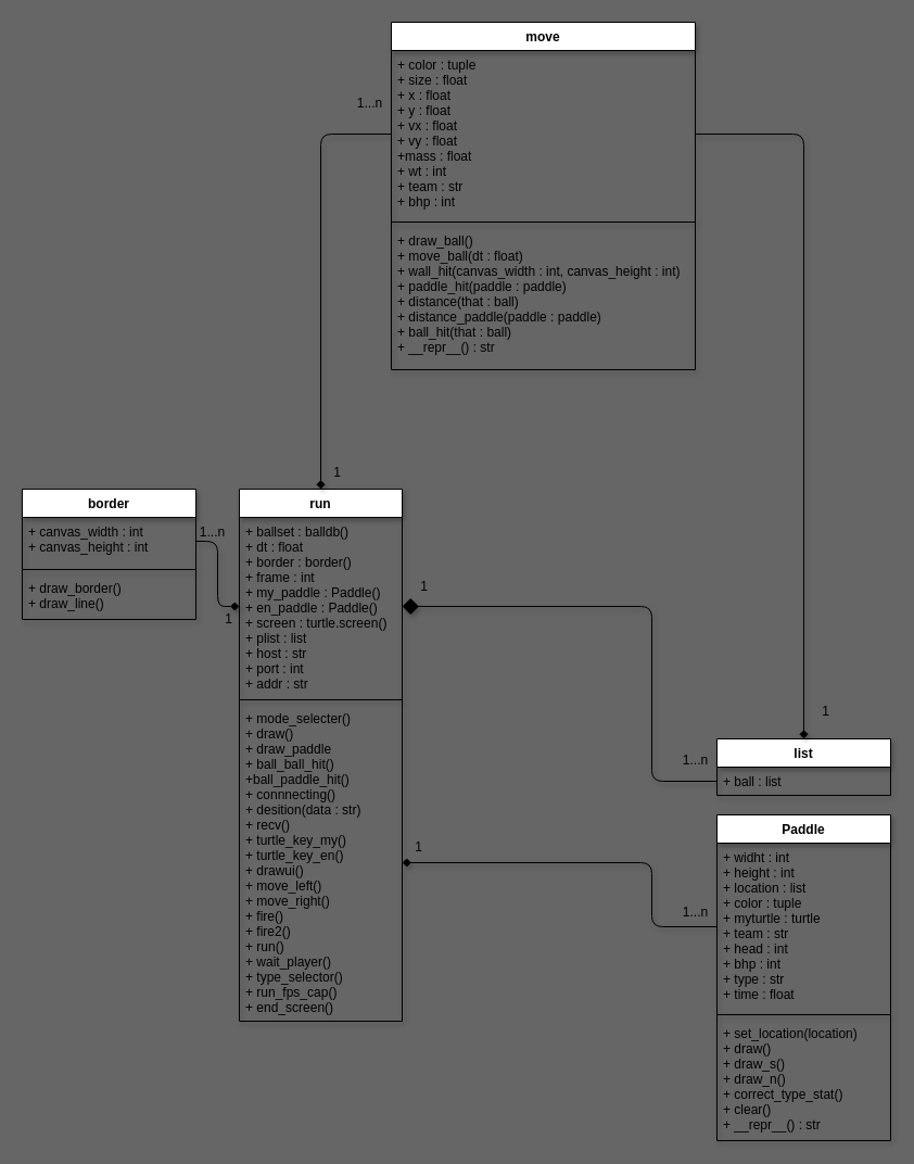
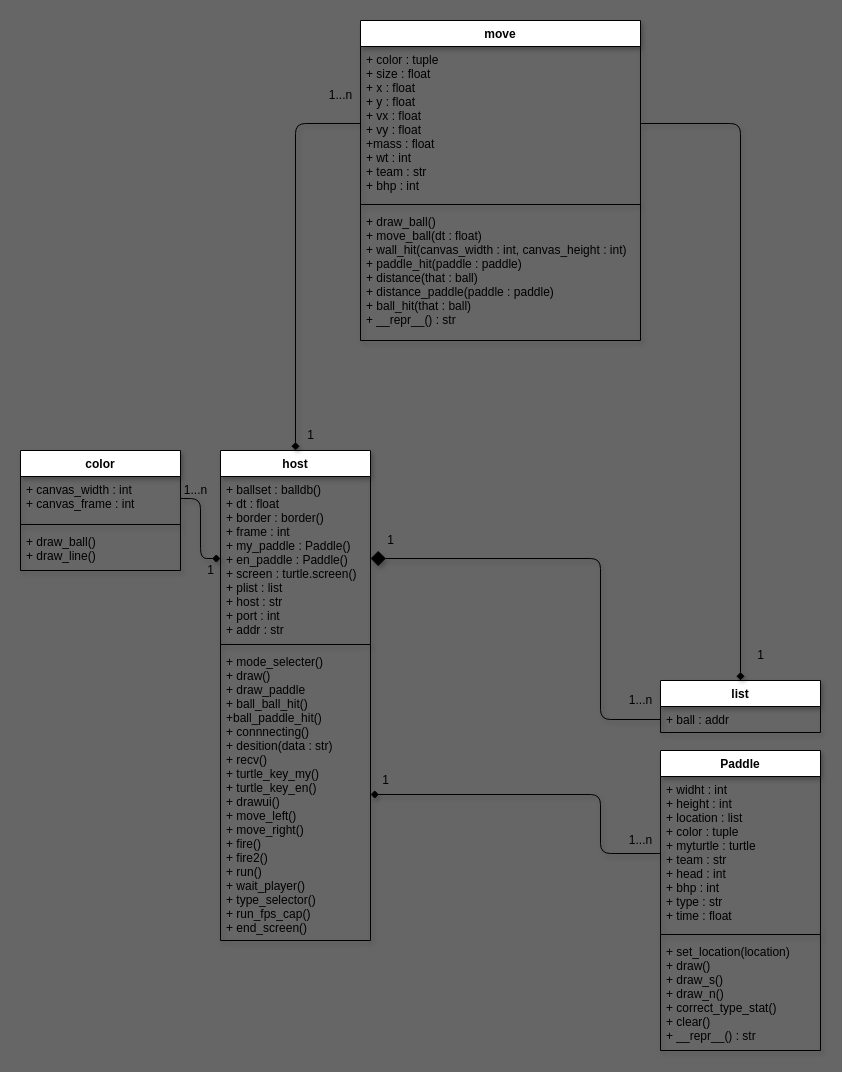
  <mxCell id="0" />
  <mxCell id="1" parent="0" />
- <mxCell id="2" value="run" style="swimlane;fontStyle=1;align=center;verticalAlign=top;childLayout=stackLayout;horizontal=1;startSize=26;horizontalStack=0;resizeParent=1;resizeParentMax=0;resizeLast=0;collapsible=1;marginBottom=0;shadow=1;" vertex="1" parent="1"><mxGeometry x="220" y="450" width="150" height="490" as="geometry" /></mxCell>
+ <mxCell id="2" value="host" style="swimlane;fontStyle=1;align=center;verticalAlign=top;childLayout=stackLayout;horizontal=1;startSize=26;horizontalStack=0;resizeParent=1;resizeParentMax=0;resizeLast=0;collapsible=1;marginBottom=0;shadow=1;" vertex="1" parent="1"><mxGeometry x="220" y="450" width="150" height="490" as="geometry" /></mxCell>
  <mxCell id="3" value="+ ballset : balldb()&#10;+ dt : float&#10;+ border : border()&#10;+ frame : int&#10;+ my_paddle : Paddle()&#10;+ en_paddle : Paddle()&#10;+ screen : turtle.screen()&#10;+ plist : list&#10;+ host : str&#10;+ port : int&#10;+ addr : str&#10;" style="text;strokeColor=none;fillColor=none;align=left;verticalAlign=top;spacingLeft=4;spacingRight=4;overflow=hidden;rotatable=0;points=[[0,0.5],[1,0.5]];portConstraint=eastwest;shadow=1;" vertex="1" parent="2"><mxGeometry y="26" width="150" height="164" as="geometry" /></mxCell>
  <mxCell id="4" value="" style="line;strokeWidth=1;fillColor=none;align=left;verticalAlign=middle;spacingTop=-1;spacingLeft=3;spacingRight=3;rotatable=0;labelPosition=right;points=[];portConstraint=eastwest;strokeColor=inherit;shadow=1;" vertex="1" parent="2"><mxGeometry y="190" width="150" height="8" as="geometry" /></mxCell>
  <mxCell id="5" value="+ mode_selecter()&#10;+ draw()&#10;+ draw_paddle&#10;+ ball_ball_hit()&#10;+ball_paddle_hit()&#10;+ connnecting()&#10;+ desition(data : str)&#10;+ recv()&#10;+ turtle_key_my()&#10;+ turtle_key_en()&#10;+ drawui()&#10;+ move_left()&#10;+ move_right()&#10;+ fire()&#10;+ fire2()&#10;+ run()&#10;+ wait_player()&#10;+ type_selector()&#10;+ run_fps_cap()&#10;+ end_screen()" style="text;strokeColor=none;fillColor=none;align=left;verticalAlign=top;spacingLeft=4;spacingRight=4;overflow=hidden;rotatable=0;points=[[0,0.5],[1,0.5]];portConstraint=eastwest;shadow=1;" vertex="1" parent="2"><mxGeometry y="198" width="150" height="292" as="geometry" /></mxCell>
  <mxCell id="6" value="Paddle" style="swimlane;fontStyle=1;align=center;verticalAlign=top;childLayout=stackLayout;horizontal=1;startSize=26;horizontalStack=0;resizeParent=1;resizeParentMax=0;resizeLast=0;collapsible=1;marginBottom=0;shadow=1;" vertex="1" parent="1"><mxGeometry x="660" y="750" width="160" height="300" as="geometry" /></mxCell>
  <mxCell id="7" value="+ widht : int&#10;+ height : int&#10;+ location : list&#10;+ color : tuple&#10;+ myturtle : turtle&#10;+ team : str&#10;+ head : int&#10;+ bhp : int&#10;+ type : str&#10;+ time : float" style="text;strokeColor=none;fillColor=none;align=left;verticalAlign=top;spacingLeft=4;spacingRight=4;overflow=hidden;rotatable=0;points=[[0,0.5],[1,0.5]];portConstraint=eastwest;shadow=1;" vertex="1" parent="6"><mxGeometry y="26" width="160" height="154" as="geometry" /></mxCell>
  <mxCell id="8" value="" style="line;strokeWidth=1;fillColor=none;align=left;verticalAlign=middle;spacingTop=-1;spacingLeft=3;spacingRight=3;rotatable=0;labelPosition=right;points=[];portConstraint=eastwest;strokeColor=inherit;shadow=1;" vertex="1" parent="6"><mxGeometry y="180" width="160" height="8" as="geometry" /></mxCell>
  <mxCell id="9" value="+ set_location(location)&#10;+ draw()&#10;+ draw_s()&#10;+ draw_n()&#10;+ correct_type_stat()&#10;+ clear()&#10;+ __repr__() : str" style="text;strokeColor=none;fillColor=none;align=left;verticalAlign=top;spacingLeft=4;spacingRight=4;overflow=hidden;rotatable=0;points=[[0,0.5],[1,0.5]];portConstraint=eastwest;shadow=1;" vertex="1" parent="6"><mxGeometry y="188" width="160" height="112" as="geometry" /></mxCell>
  <mxCell id="10" value="move" style="swimlane;fontStyle=1;align=center;verticalAlign=top;childLayout=stackLayout;horizontal=1;startSize=26;horizontalStack=0;resizeParent=1;resizeParentMax=0;resizeLast=0;collapsible=1;marginBottom=0;shadow=1;" vertex="1" parent="1"><mxGeometry x="360" y="20" width="280" height="320" as="geometry" /></mxCell>
  <mxCell id="11" value="+ color : tuple&#10;+ size : float&#10;+ x : float&#10;+ y : float&#10;+ vx : float&#10;+ vy : float&#10;+mass : float&#10;+ wt : int&#10;+ team : str&#10;+ bhp : int" style="text;strokeColor=none;fillColor=none;align=left;verticalAlign=top;spacingLeft=4;spacingRight=4;overflow=hidden;rotatable=0;points=[[0,0.5],[1,0.5]];portConstraint=eastwest;shadow=1;" vertex="1" parent="10"><mxGeometry y="26" width="280" height="154" as="geometry" /></mxCell>
  <mxCell id="12" value="" style="line;strokeWidth=1;fillColor=none;align=left;verticalAlign=middle;spacingTop=-1;spacingLeft=3;spacingRight=3;rotatable=0;labelPosition=right;points=[];portConstraint=eastwest;strokeColor=inherit;shadow=1;" vertex="1" parent="10"><mxGeometry y="180" width="280" height="8" as="geometry" /></mxCell>
  <mxCell id="13" value="+ draw_ball()&#10;+ move_ball(dt : float)&#10;+ wall_hit(canvas_width : int, canvas_height : int)&#10;+ paddle_hit(paddle : paddle)&#10;+ distance(that : ball)&#10;+ distance_paddle(paddle : paddle)&#10;+ ball_hit(that : ball)&#10;+ __repr__() : str&#10;" style="text;strokeColor=none;fillColor=none;align=left;verticalAlign=top;spacingLeft=4;spacingRight=4;overflow=hidden;rotatable=0;points=[[0,0.5],[1,0.5]];portConstraint=eastwest;shadow=1;" vertex="1" parent="10"><mxGeometry y="188" width="280" height="132" as="geometry" /></mxCell>
  <mxCell id="14" value="list" style="swimlane;fontStyle=1;align=center;verticalAlign=top;childLayout=stackLayout;horizontal=1;startSize=26;horizontalStack=0;resizeParent=1;resizeParentMax=0;resizeLast=0;collapsible=1;marginBottom=0;shadow=1;" vertex="1" parent="1"><mxGeometry x="660" y="680" width="160" height="52" as="geometry" /></mxCell>
- <mxCell id="15" value="+ ball : list" style="text;strokeColor=none;fillColor=none;align=left;verticalAlign=top;spacingLeft=4;spacingRight=4;overflow=hidden;rotatable=0;points=[[0,0.5],[1,0.5]];portConstraint=eastwest;shadow=1;" vertex="1" parent="14"><mxGeometry y="26" width="160" height="26" as="geometry" /></mxCell>
- <mxCell id="16" value="border" style="swimlane;fontStyle=1;align=center;verticalAlign=top;childLayout=stackLayout;horizontal=1;startSize=26;horizontalStack=0;resizeParent=1;resizeParentMax=0;resizeLast=0;collapsible=1;marginBottom=0;shadow=1;" vertex="1" parent="1"><mxGeometry x="20" y="450" width="160" height="120" as="geometry" /></mxCell>
- <mxCell id="17" value="+ canvas_width : int&#10;+ canvas_height : int" style="text;strokeColor=none;fillColor=none;align=left;verticalAlign=top;spacingLeft=4;spacingRight=4;overflow=hidden;rotatable=0;points=[[0,0.5],[1,0.5]];portConstraint=eastwest;shadow=1;" vertex="1" parent="16"><mxGeometry y="26" width="160" height="44" as="geometry" /></mxCell>
+ <mxCell id="15" value="+ ball : addr" style="text;strokeColor=none;fillColor=none;align=left;verticalAlign=top;spacingLeft=4;spacingRight=4;overflow=hidden;rotatable=0;points=[[0,0.5],[1,0.5]];portConstraint=eastwest;shadow=1;" vertex="1" parent="14"><mxGeometry y="26" width="160" height="26" as="geometry" /></mxCell>
+ <mxCell id="16" value="color" style="swimlane;fontStyle=1;align=center;verticalAlign=top;childLayout=stackLayout;horizontal=1;startSize=26;horizontalStack=0;resizeParent=1;resizeParentMax=0;resizeLast=0;collapsible=1;marginBottom=0;shadow=1;" vertex="1" parent="1"><mxGeometry x="20" y="450" width="160" height="120" as="geometry" /></mxCell>
+ <mxCell id="17" value="+ canvas_width : int&#10;+ canvas_frame : int" style="text;strokeColor=none;fillColor=none;align=left;verticalAlign=top;spacingLeft=4;spacingRight=4;overflow=hidden;rotatable=0;points=[[0,0.5],[1,0.5]];portConstraint=eastwest;shadow=1;" vertex="1" parent="16"><mxGeometry y="26" width="160" height="44" as="geometry" /></mxCell>
  <mxCell id="18" value="" style="line;strokeWidth=1;fillColor=none;align=left;verticalAlign=middle;spacingTop=-1;spacingLeft=3;spacingRight=3;rotatable=0;labelPosition=right;points=[];portConstraint=eastwest;strokeColor=inherit;shadow=1;" vertex="1" parent="16"><mxGeometry y="70" width="160" height="8" as="geometry" /></mxCell>
- <mxCell id="19" value="+ draw_border()&#10;+ draw_line()" style="text;strokeColor=none;fillColor=none;align=left;verticalAlign=top;spacingLeft=4;spacingRight=4;overflow=hidden;rotatable=0;points=[[0,0.5],[1,0.5]];portConstraint=eastwest;shadow=1;" vertex="1" parent="16"><mxGeometry y="78" width="160" height="42" as="geometry" /></mxCell>
+ <mxCell id="19" value="+ draw_ball()&#10;+ draw_line()" style="text;strokeColor=none;fillColor=none;align=left;verticalAlign=top;spacingLeft=4;spacingRight=4;overflow=hidden;rotatable=0;points=[[0,0.5],[1,0.5]];portConstraint=eastwest;shadow=1;" vertex="1" parent="16"><mxGeometry y="78" width="160" height="42" as="geometry" /></mxCell>
  <mxCell id="20" style="edgeStyle=none;html=1;exitX=1;exitY=0.5;exitDx=0;exitDy=0;entryX=0;entryY=0.5;entryDx=0;entryDy=0;endArrow=none;endFill=0;startArrow=diamond;startFill=1;targetPerimeterSpacing=0;startSize=13;shadow=1;" edge="1" parent="1" source="3" target="15"><mxGeometry relative="1" as="geometry"><Array as="points"><mxPoint x="600" y="558" /><mxPoint x="600" y="719" /></Array></mxGeometry></mxCell>
  <mxCell id="21" style="edgeStyle=none;html=1;exitX=1;exitY=0.5;exitDx=0;exitDy=0;entryX=0.5;entryY=0;entryDx=0;entryDy=0;startArrow=none;startFill=0;endArrow=diamond;endFill=1;startSize=13;targetPerimeterSpacing=0;shadow=1;" edge="1" parent="1" source="11" target="14"><mxGeometry relative="1" as="geometry"><Array as="points"><mxPoint x="740" y="123" /></Array></mxGeometry></mxCell>
  <mxCell id="22" style="edgeStyle=none;html=1;exitX=0;exitY=0.5;exitDx=0;exitDy=0;entryX=1;entryY=0.5;entryDx=0;entryDy=0;startArrow=none;startFill=0;endArrow=diamond;endFill=1;startSize=13;targetPerimeterSpacing=0;shadow=1;" edge="1" parent="1" source="7" target="5"><mxGeometry relative="1" as="geometry"><Array as="points"><mxPoint x="600" y="853" /><mxPoint x="600" y="794" /></Array></mxGeometry></mxCell>
  <mxCell id="23" style="edgeStyle=none;html=1;exitX=1;exitY=0.5;exitDx=0;exitDy=0;entryX=0;entryY=0.5;entryDx=0;entryDy=0;startArrow=none;startFill=0;endArrow=diamond;endFill=1;startSize=13;targetPerimeterSpacing=0;shadow=1;" edge="1" parent="1" source="17" target="3"><mxGeometry relative="1" as="geometry"><Array as="points"><mxPoint x="200" y="498" /><mxPoint x="200" y="558" /></Array></mxGeometry></mxCell>
  <mxCell id="24" value="1...n" style="text;html=1;align=center;verticalAlign=middle;resizable=0;points=[];autosize=1;strokeColor=none;fillColor=none;shadow=1;" vertex="1" parent="1"><mxGeometry x="170" y="475" width="50" height="30" as="geometry" /></mxCell>
  <mxCell id="25" value="1" style="text;html=1;align=center;verticalAlign=middle;resizable=0;points=[];autosize=1;strokeColor=none;fillColor=none;shadow=1;" vertex="1" parent="1"><mxGeometry x="195" y="555" width="30" height="30" as="geometry" /></mxCell>
  <mxCell id="26" value="1" style="text;html=1;align=center;verticalAlign=middle;resizable=0;points=[];autosize=1;strokeColor=none;fillColor=none;shadow=1;" vertex="1" parent="1"><mxGeometry x="375" y="525" width="30" height="30" as="geometry" /></mxCell>
  <mxCell id="27" value="1...n" style="text;html=1;align=center;verticalAlign=middle;resizable=0;points=[];autosize=1;strokeColor=none;fillColor=none;shadow=1;" vertex="1" parent="1"><mxGeometry x="615" y="685" width="50" height="30" as="geometry" /></mxCell>
  <mxCell id="28" value="1" style="text;html=1;align=center;verticalAlign=middle;resizable=0;points=[];autosize=1;strokeColor=none;fillColor=none;shadow=1;" vertex="1" parent="1"><mxGeometry x="745" y="640" width="30" height="30" as="geometry" /></mxCell>
  <mxCell id="29" value="1" style="text;html=1;align=center;verticalAlign=middle;resizable=0;points=[];autosize=1;strokeColor=none;fillColor=none;shadow=1;" vertex="1" parent="1"><mxGeometry x="370" y="765" width="30" height="30" as="geometry" /></mxCell>
  <mxCell id="30" value="1...n" style="text;html=1;align=center;verticalAlign=middle;resizable=0;points=[];autosize=1;strokeColor=none;fillColor=none;shadow=1;" vertex="1" parent="1"><mxGeometry x="615" y="825" width="50" height="30" as="geometry" /></mxCell>
  <mxCell id="31" style="edgeStyle=none;html=1;exitX=0;exitY=0.5;exitDx=0;exitDy=0;entryX=0.5;entryY=0;entryDx=0;entryDy=0;startArrow=none;startFill=0;endArrow=diamond;endFill=1;startSize=13;targetPerimeterSpacing=0;shadow=1;" edge="1" parent="1" source="11" target="2"><mxGeometry relative="1" as="geometry"><Array as="points"><mxPoint x="295" y="123" /></Array></mxGeometry></mxCell>
  <mxCell id="32" value="1...n" style="text;html=1;align=center;verticalAlign=middle;resizable=0;points=[];autosize=1;strokeColor=none;fillColor=none;shadow=1;" vertex="1" parent="1"><mxGeometry x="315" y="80" width="50" height="30" as="geometry" /></mxCell>
  <mxCell id="33" value="1" style="text;html=1;align=center;verticalAlign=middle;resizable=0;points=[];autosize=1;strokeColor=none;fillColor=none;shadow=1;" vertex="1" parent="1"><mxGeometry x="295" y="420" width="30" height="30" as="geometry" /></mxCell>
